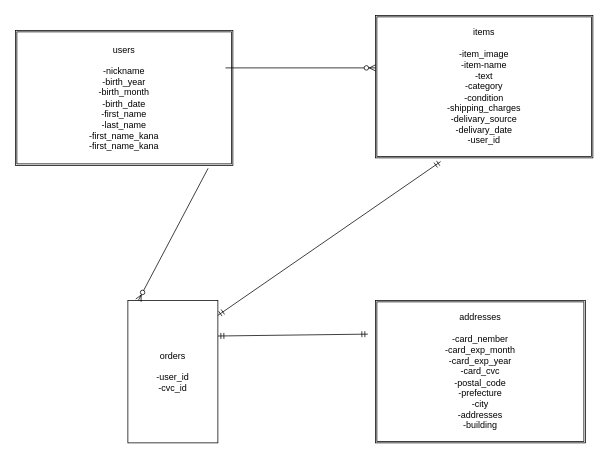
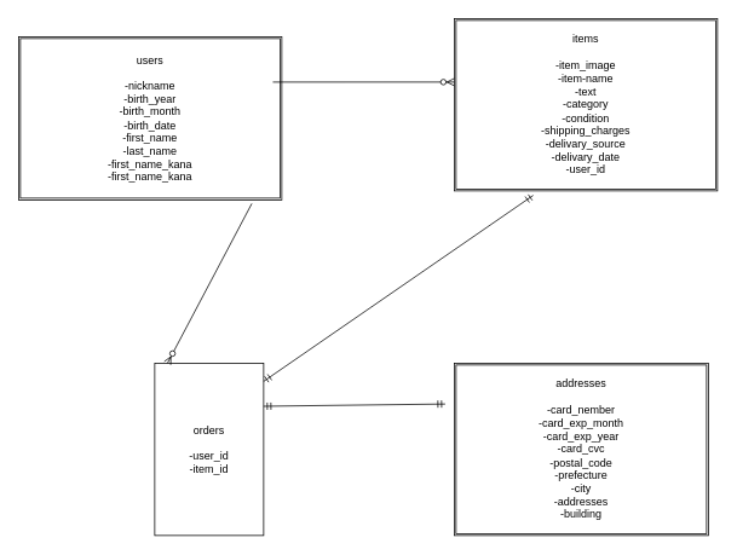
  <mxCell id="0" />
  <mxCell id="1" parent="0" />
  <mxCell id="2" value="users&lt;br&gt;&lt;br&gt;-nickname&lt;br&gt;-birth_year&lt;br&gt;-birth_month&lt;br&gt;-birth_date&lt;br&gt;-first_name&lt;br&gt;-last_name&lt;br&gt;-first_name_kana&lt;br&gt;-first_name_kana" style="shape=ext;double=1;rounded=0;whiteSpace=wrap;html=1;" parent="1" vertex="1"><mxGeometry x="20" y="40" width="290" height="180" as="geometry" /></mxCell>
  <mxCell id="3" value="items&lt;br&gt;&lt;br&gt;-item_image&lt;br&gt;-item-name&lt;br&gt;-text&lt;br&gt;-category&lt;br&gt;-condition&lt;br&gt;-shipping_charges&lt;br&gt;-delivary_source&lt;br&gt;-delivary_date&lt;br&gt;-user_id" style="shape=ext;double=1;rounded=0;whiteSpace=wrap;html=1;" parent="1" vertex="1"><mxGeometry x="500" y="20" width="290" height="190" as="geometry" /></mxCell>
- <mxCell id="4" value="&lt;span&gt;orders&lt;br&gt;&lt;br&gt;&lt;/span&gt;-user_id&lt;br&gt;-cvc_id&lt;span&gt;&lt;br&gt;&lt;/span&gt;" style="rounded=0;whiteSpace=wrap;html=1;" parent="1" vertex="1"><mxGeometry x="170" y="400" width="120" height="190" as="geometry" /></mxCell>
+ <mxCell id="4" value="&lt;span&gt;orders&lt;br&gt;&lt;br&gt;&lt;/span&gt;-user_id&lt;br&gt;-item_id&lt;span&gt;&lt;br&gt;&lt;/span&gt;" style="rounded=0;whiteSpace=wrap;html=1;" parent="1" vertex="1"><mxGeometry x="170" y="400" width="120" height="190" as="geometry" /></mxCell>
  <mxCell id="5" value="addresses&lt;br&gt;&lt;br&gt;-card_nember&lt;br&gt;-card_exp_month&lt;br&gt;-card_exp_year&lt;br&gt;-card_cvc&lt;br&gt;-postal_code&lt;br&gt;-prefecture&lt;br&gt;-city&lt;br&gt;-addresses&lt;br&gt;-building" style="shape=ext;double=1;rounded=0;whiteSpace=wrap;html=1;" vertex="1" parent="1"><mxGeometry x="500" y="400" width="280" height="190" as="geometry" /></mxCell>
  <mxCell id="6" value="" style="fontSize=12;html=1;endArrow=ERzeroToMany;endFill=1;exitX=0.886;exitY=1.022;exitDx=0;exitDy=0;exitPerimeter=0;entryX=0.117;entryY=0;entryDx=0;entryDy=0;entryPerimeter=0;" edge="1" parent="1" source="2" target="4"><mxGeometry width="100" height="100" relative="1" as="geometry"><mxPoint x="270" y="350" as="sourcePoint" /><mxPoint x="370" y="250" as="targetPoint" /></mxGeometry></mxCell>
  <mxCell id="7" value="" style="fontSize=12;html=1;endArrow=ERzeroToMany;endFill=1;exitX=0.966;exitY=0.278;exitDx=0;exitDy=0;exitPerimeter=0;" edge="1" parent="1" source="2"><mxGeometry width="100" height="100" relative="1" as="geometry"><mxPoint x="400" y="190" as="sourcePoint" /><mxPoint x="500" y="90" as="targetPoint" /></mxGeometry></mxCell>
  <mxCell id="8" value="" style="fontSize=12;html=1;endArrow=ERmandOne;startArrow=ERmandOne;entryX=0.3;entryY=1.026;entryDx=0;entryDy=0;entryPerimeter=0;" edge="1" parent="1" target="3"><mxGeometry width="100" height="100" relative="1" as="geometry"><mxPoint x="290" y="420" as="sourcePoint" /><mxPoint x="540" y="270" as="targetPoint" /><Array as="points"><mxPoint x="290" y="420" /></Array></mxGeometry></mxCell>
  <mxCell id="9" value="" style="fontSize=12;html=1;endArrow=ERmandOne;startArrow=ERmandOne;exitX=1;exitY=0.25;exitDx=0;exitDy=0;" edge="1" parent="1" source="4"><mxGeometry width="100" height="100" relative="1" as="geometry"><mxPoint x="390" y="545" as="sourcePoint" /><mxPoint x="490" y="445" as="targetPoint" /></mxGeometry></mxCell>
